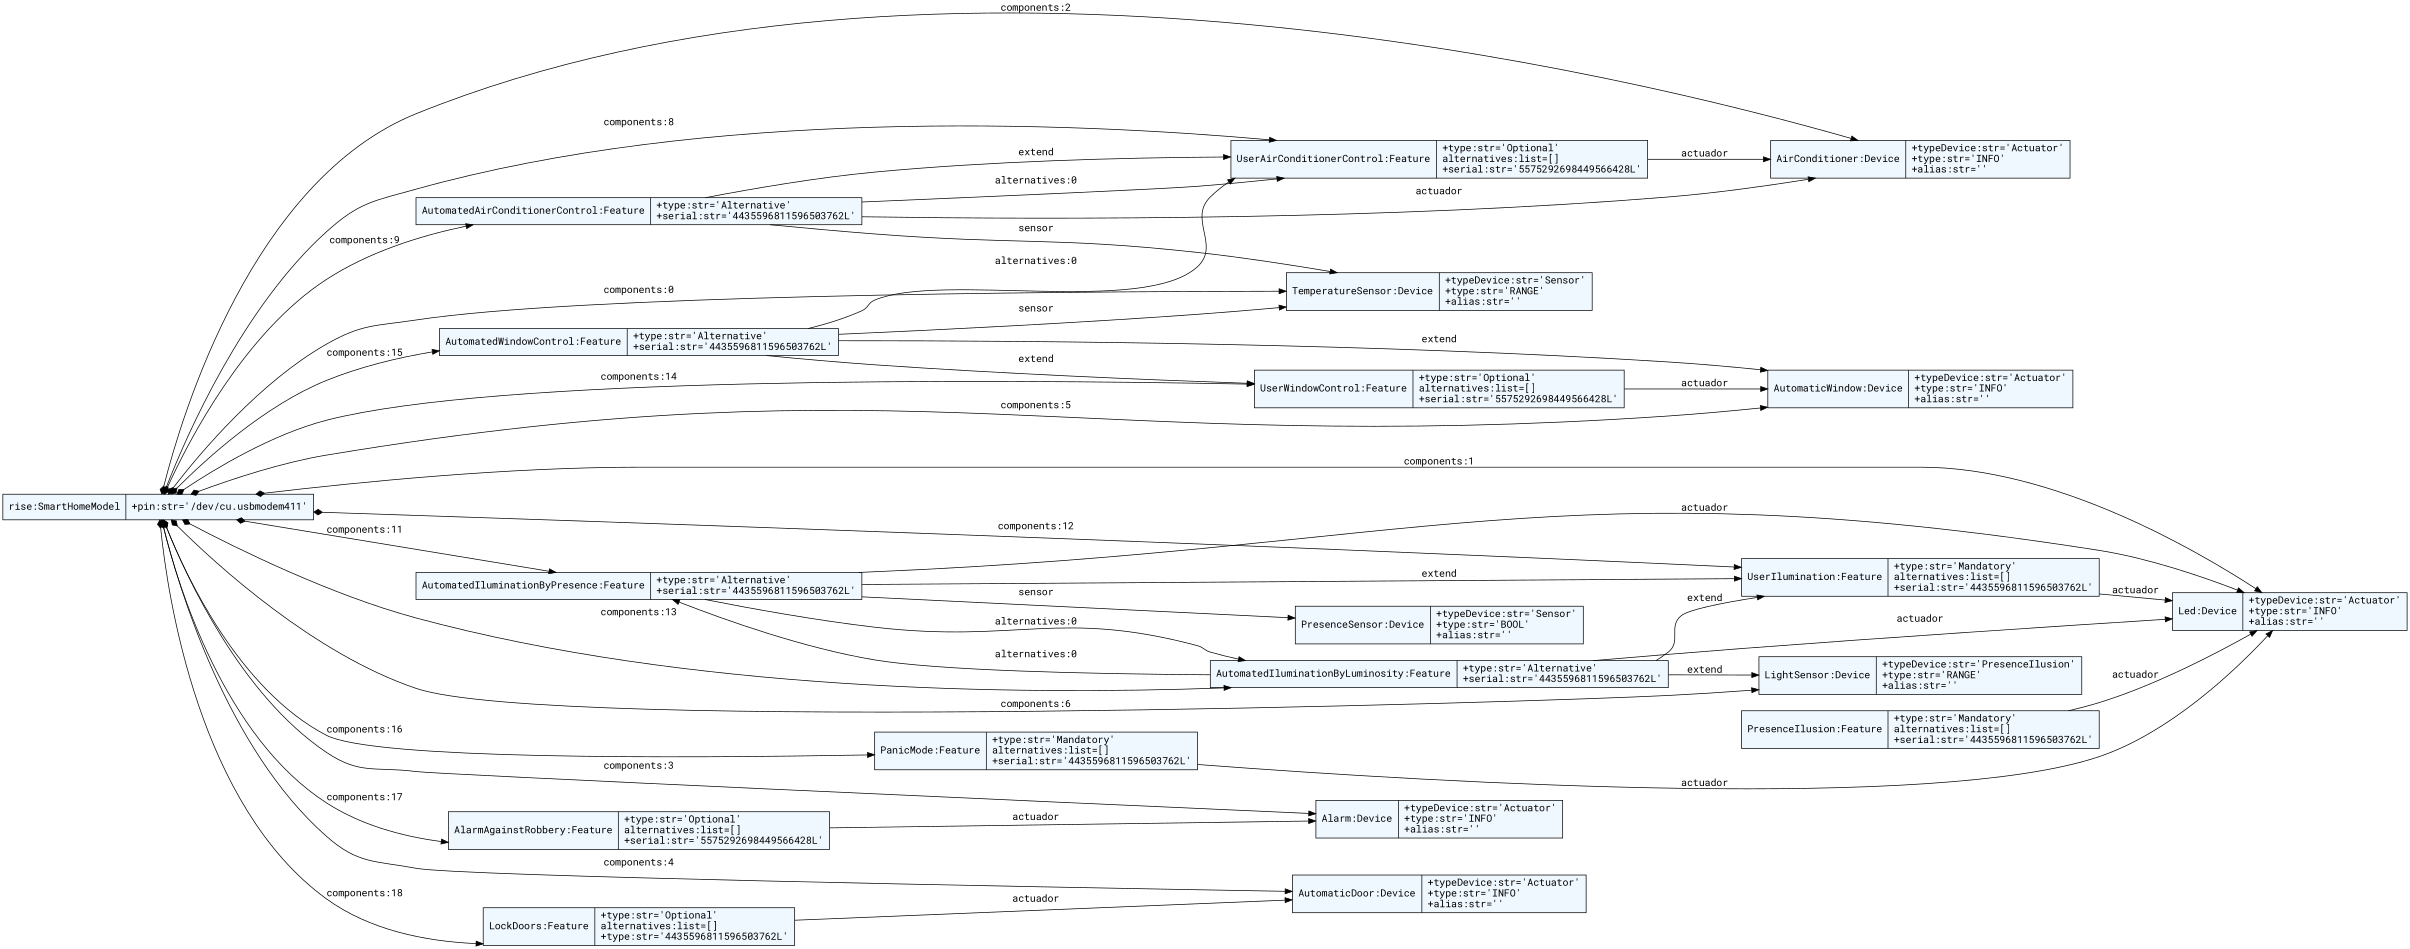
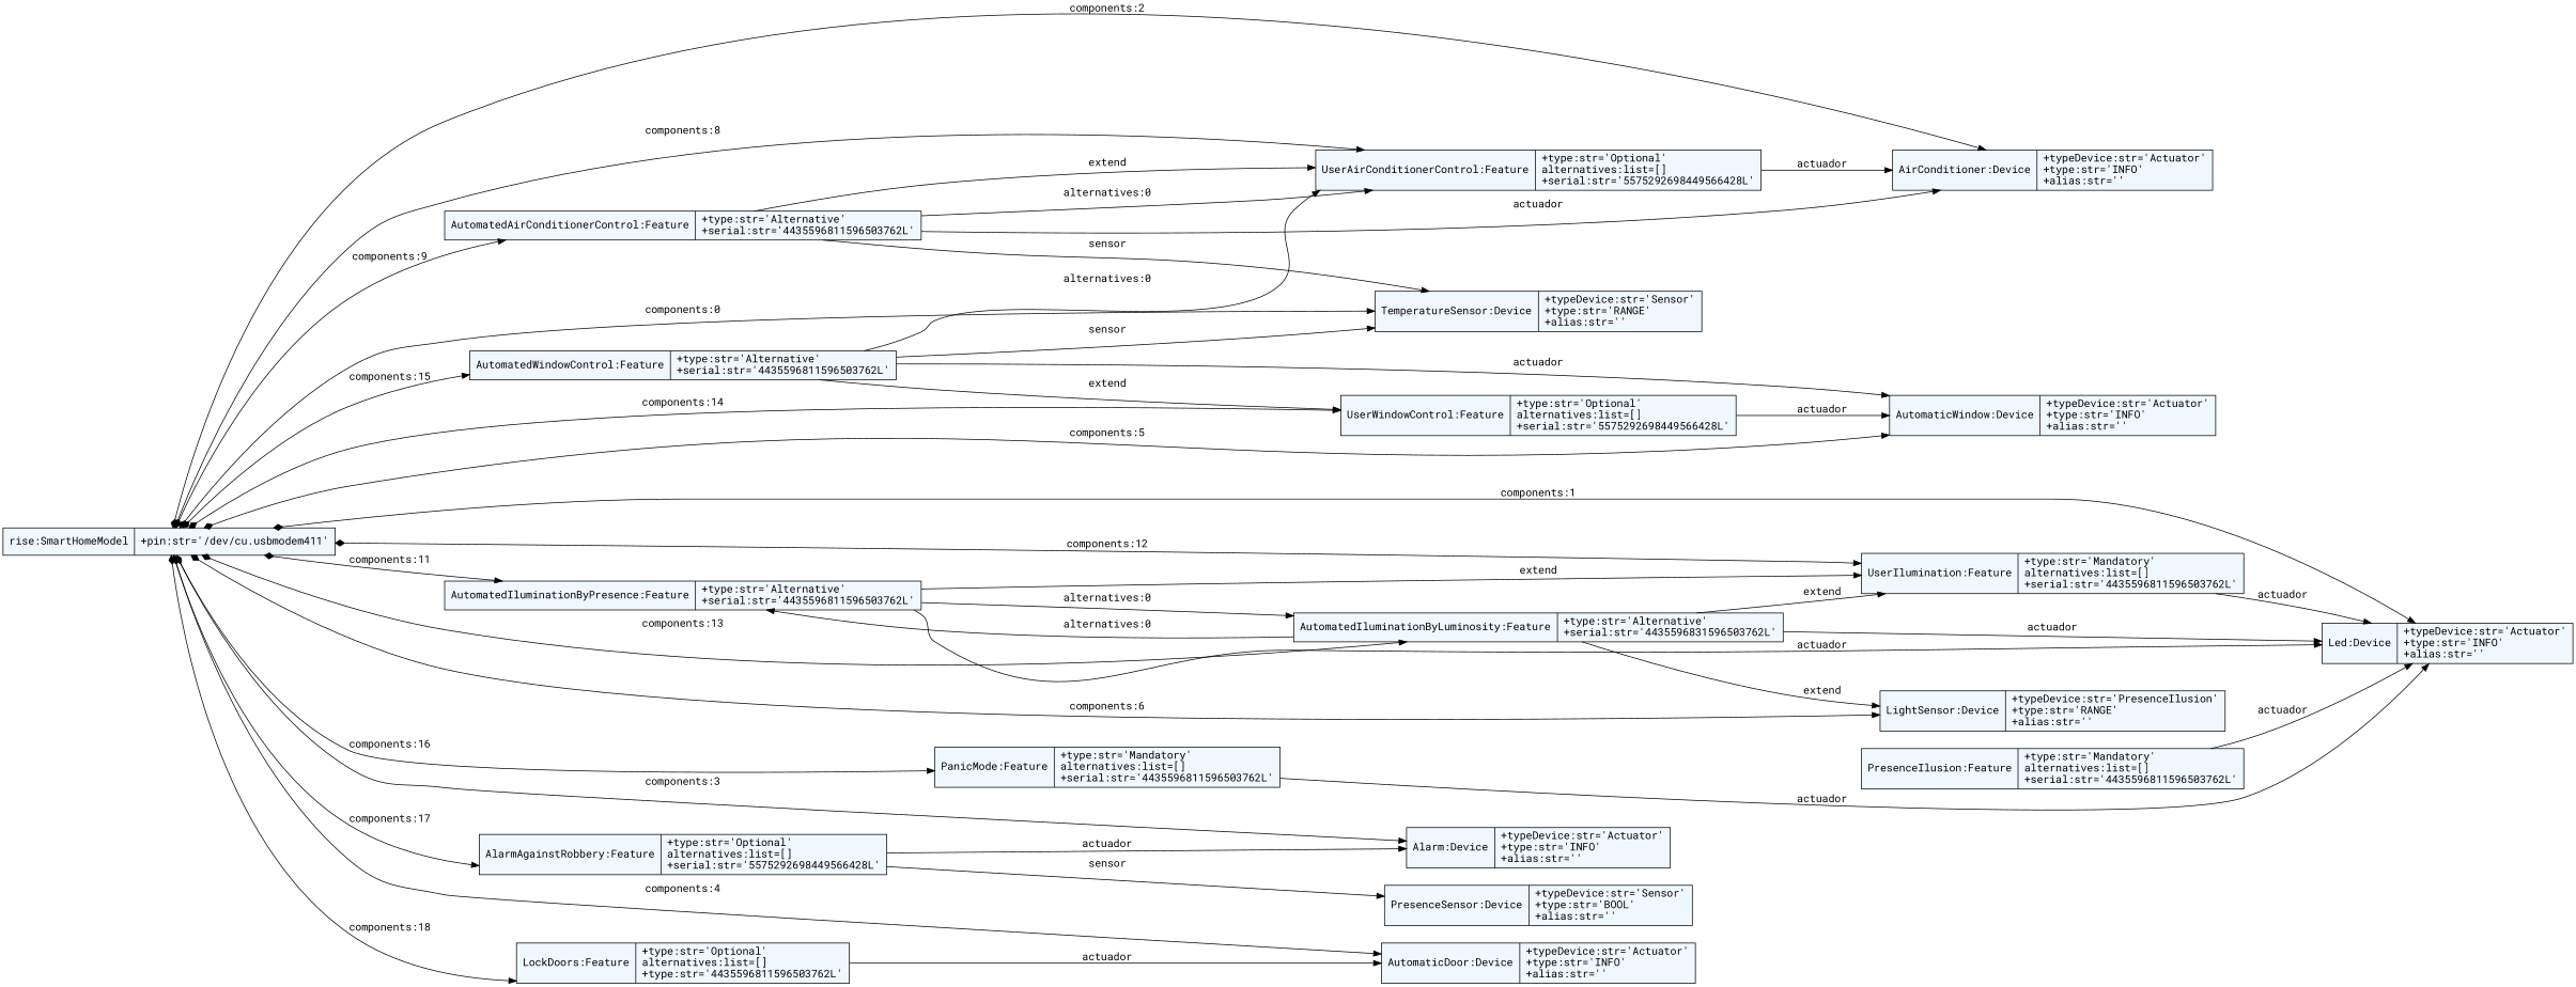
  digraph {
    fontname="Roboto Mono"
    fontsize=8
    nodesep=0.3
    rankdir=LR
    node [fillcolor=aliceblue fontname="Roboto Mono" shape=record style=filled]
    edge [arrowtail=empty dir=black fontname="Roboto Mono"]
    n1 [label="{rise:SmartHomeModel|+pin:str='/dev/cu.usbmodem411'\l}"]
    n2 [label="{TemperatureSensor:Device|+typeDevice:str='Sensor'\l+type:str='RANGE'\l+alias:str=''\l}"]
    n3 [label="{Led:Device|+typeDevice:str='Actuator'\l+type:str='INFO'\l+alias:str=''\l}"]
    n4 [label="{AirConditioner:Device|+typeDevice:str='Actuator'\l+type:str='INFO'\l+alias:str=''\l}"]
    n5 [label="{Alarm:Device|+typeDevice:str='Actuator'\l+type:str='INFO'\l+alias:str=''\l}"]
    n6 [label="{AutomaticDoor:Device|+typeDevice:str='Actuator'\l+type:str='INFO'\l+alias:str=''\l}"]
    n7 [label="{AutomaticWindow:Device|+typeDevice:str='Actuator'\l+type:str='INFO'\l+alias:str=''\l}"]
    n8 [label="{LightSensor:Device|+typeDevice:str='PresenceIlusion'\l+type:str='RANGE'\l+alias:str=''\l}"]
    n9 [label="{UserAirConditionerControl:Feature|+type:str='Optional'\lalternatives:list=[]\l+serial:str='5575292698449566428L'\l}"]
    n10 [label="{AutomatedAirConditionerControl:Feature|+type:str='Alternative'\l+serial:str='4435596811596503762L'\l}"]
    n11 [label="{AutomatedIluminationByPresence:Feature|+type:str='Alternative'\l+serial:str='4435596811596503762L'\l}"]
    n12 [label="{UserIlumination:Feature|+type:str='Mandatory'\lalternatives:list=[]\l+serial:str='4435596811596503762L'\l}"]
-   n13 [label="{AutomatedIluminationByLuminosity:Feature|+type:str='Alternative'\l+serial:str='4435596811596503762L'\l}"]
+   n13 [label="{AutomatedIluminationByLuminosity:Feature|+type:str='Alternative'\l+serial:str='4435596831596503762L'\l}"]
    n14 [label="{UserWindowControl:Feature|+type:str='Optional'\lalternatives:list=[]\l+serial:str='5575292698449566428L'\l}"]
    n15 [label="{AutomatedWindowControl:Feature|+type:str='Alternative'\l+serial:str='4435596811596503762L'\l}"]
    n16 [label="{PanicMode:Feature|+type:str='Mandatory'\lalternatives:list=[]\l+serial:str='4435596811596503762L'\l}"]
    n17 [label="{AlarmAgainstRobbery:Feature|+type:str='Optional'\lalternatives:list=[]\l+serial:str='5575292698449566428L'\l}"]
    n18 [label="{LockDoors:Feature|+type:str='Optional'\lalternatives:list=[]\l+type:str='4435596811596503762L'\l}"]
    n19 [label="{PresenceSensor:Device|+typeDevice:str='Sensor'\l+type:str='BOOL'\l+alias:str=''\l}"]
    n20 [label="{PresenceIlusion:Feature|+type:str='Mandatory'\lalternatives:list=[]\l+serial:str='4435596811596503762L'\l}"]
    n1 -> n2 [arrowtail=diamond dir=both label="components:0"]
    n1 -> n3 [arrowtail=diamond dir=both label="components:1"]
    n1 -> n4 [arrowtail=diamond dir=both label="components:2"]
    n1 -> n5 [arrowtail=diamond dir=both label="components:3"]
    n1 -> n6 [arrowtail=diamond dir=both label="components:4"]
    n1 -> n7 [arrowtail=diamond dir=both label="components:5"]
    n1 -> n8 [arrowtail=diamond dir=both label="components:6"]
    n1 -> n9 [arrowtail=diamond dir=both label="components:8"]
    n1 -> n10 [arrowtail=diamond dir=both label="components:9"]
    n1 -> n11 [arrowtail=diamond dir=both label="components:11"]
    n1 -> n12 [arrowtail=diamond dir=both label="components:12"]
    n1 -> n13 [arrowtail=diamond dir=both label="components:13"]
    n1 -> n14 [arrowtail=diamond dir=both label="components:14"]
    n1 -> n15 [arrowtail=diamond dir=both label="components:15"]
    n1 -> n16 [arrowtail=diamond dir=both label="components:16"]
    n1 -> n17 [arrowtail=diamond dir=both label="components:17"]
    n1 -> n18 [arrowtail=diamond dir=both label="components:18"]
    n9 -> n4 [label=actuador]
    n10 -> n2 [label=sensor]
    n10 -> n4 [label=actuador]
    n10 -> n9 [label=extend]
    n10 -> n9 [label="alternatives:0"]
    n11 -> n3 [label=actuador]
    n11 -> n12 [label=extend]
    n11 -> n13 [label="alternatives:0"]
-   n11 -> n19 [label=sensor]
+   n17 -> n19 [label=sensor]
    n12 -> n3 [label=actuador]
    n13 -> n3 [label=actuador]
    n13 -> n8 [label=extend]
    n13 -> n11 [label="alternatives:0"]
    n13 -> n12 [label=extend]
    n14 -> n7 [label=actuador]
    n15 -> n2 [label=sensor]
-   n15 -> n7 [label=extend]
+   n15 -> n7 [label=actuador]
    n15 -> n9 [label="alternatives:0"]
    n15 -> n14 [label=extend]
    n16 -> n3 [label=actuador]
    n17 -> n5 [label=actuador]
    n18 -> n6 [label=actuador]
    n20 -> n3 [label=actuador]
  }
